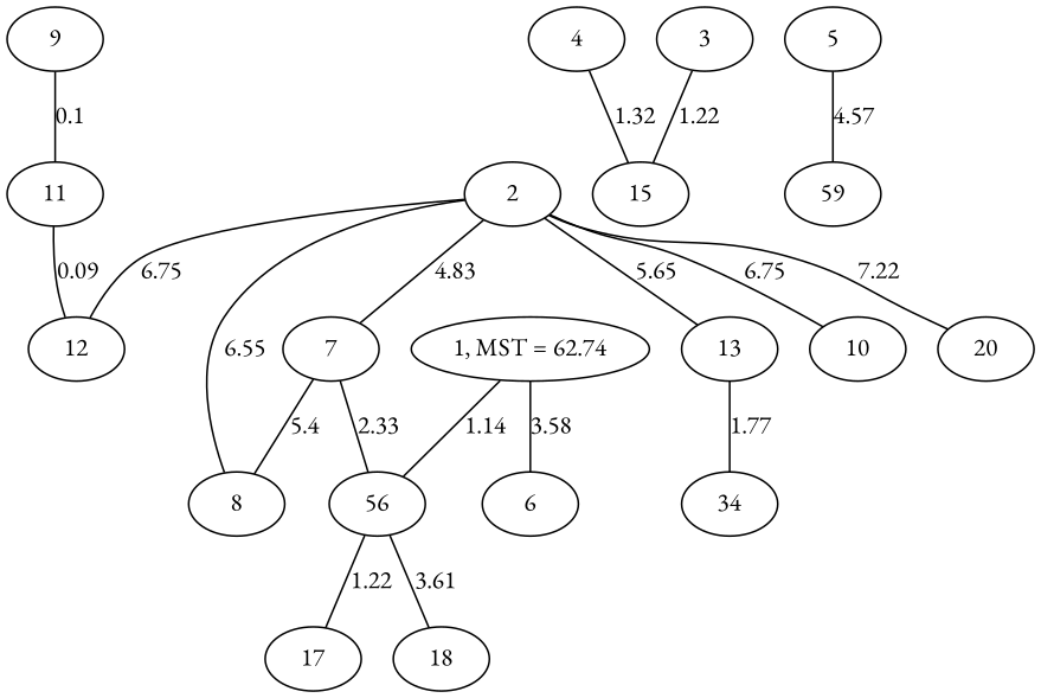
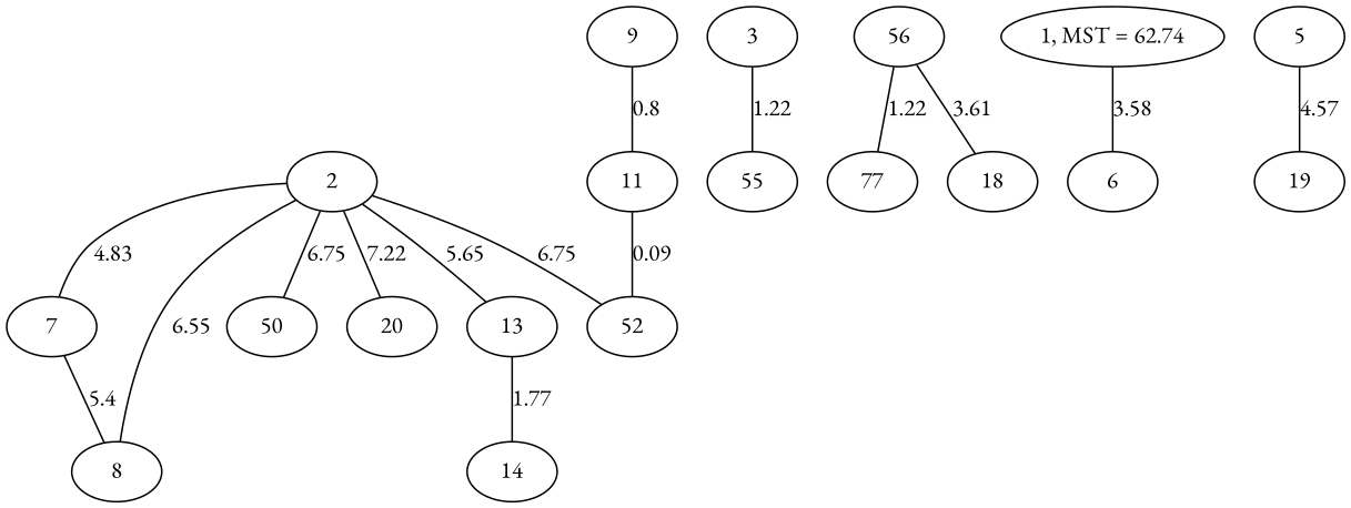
  graph {
    fontname="EB Garamond"
    node [fontname="EB Garamond"]
    edge [fontname="EB Garamond"]
    11
-   12
+   12 [label=52]
    9
    2
    7
    13
-   10
+   10 [label=50]
    20
    8
-   4
-   15
+   15 [label=55]
    n12 [label=56]
-   14 [label=34]
+   14
    3
    n15 [label="1, MST = 62.74"]
    6
-   17
+   17 [label=77]
    18
    5
-   19 [label=59]
+   19
    11 -- 12 [label=0.09]
-   9 -- 11 [label=0.1]
+   9 -- 11 [label=0.8]
    2 -- 12 [label=6.75]
    2 -- 7 [label=4.83]
    2 -- 13 [label=5.65]
    2 -- 10 [label=6.75]
    2 -- 20 [label=7.22]
    2 -- 8 [label=6.55]
    7 -- 8 [label=5.4]
-   7 -- n12 [label=2.33]
    13 -- 14 [label=1.77]
-   4 -- 15 [label=1.32]
    n12 -- 17 [label=1.22]
    n12 -- 18 [label=3.61]
    3 -- 15 [label=1.22]
-   n15 -- n12 [label=1.14]
    n15 -- 6 [label=3.58]
    5 -- 19 [label=4.57]
  }
